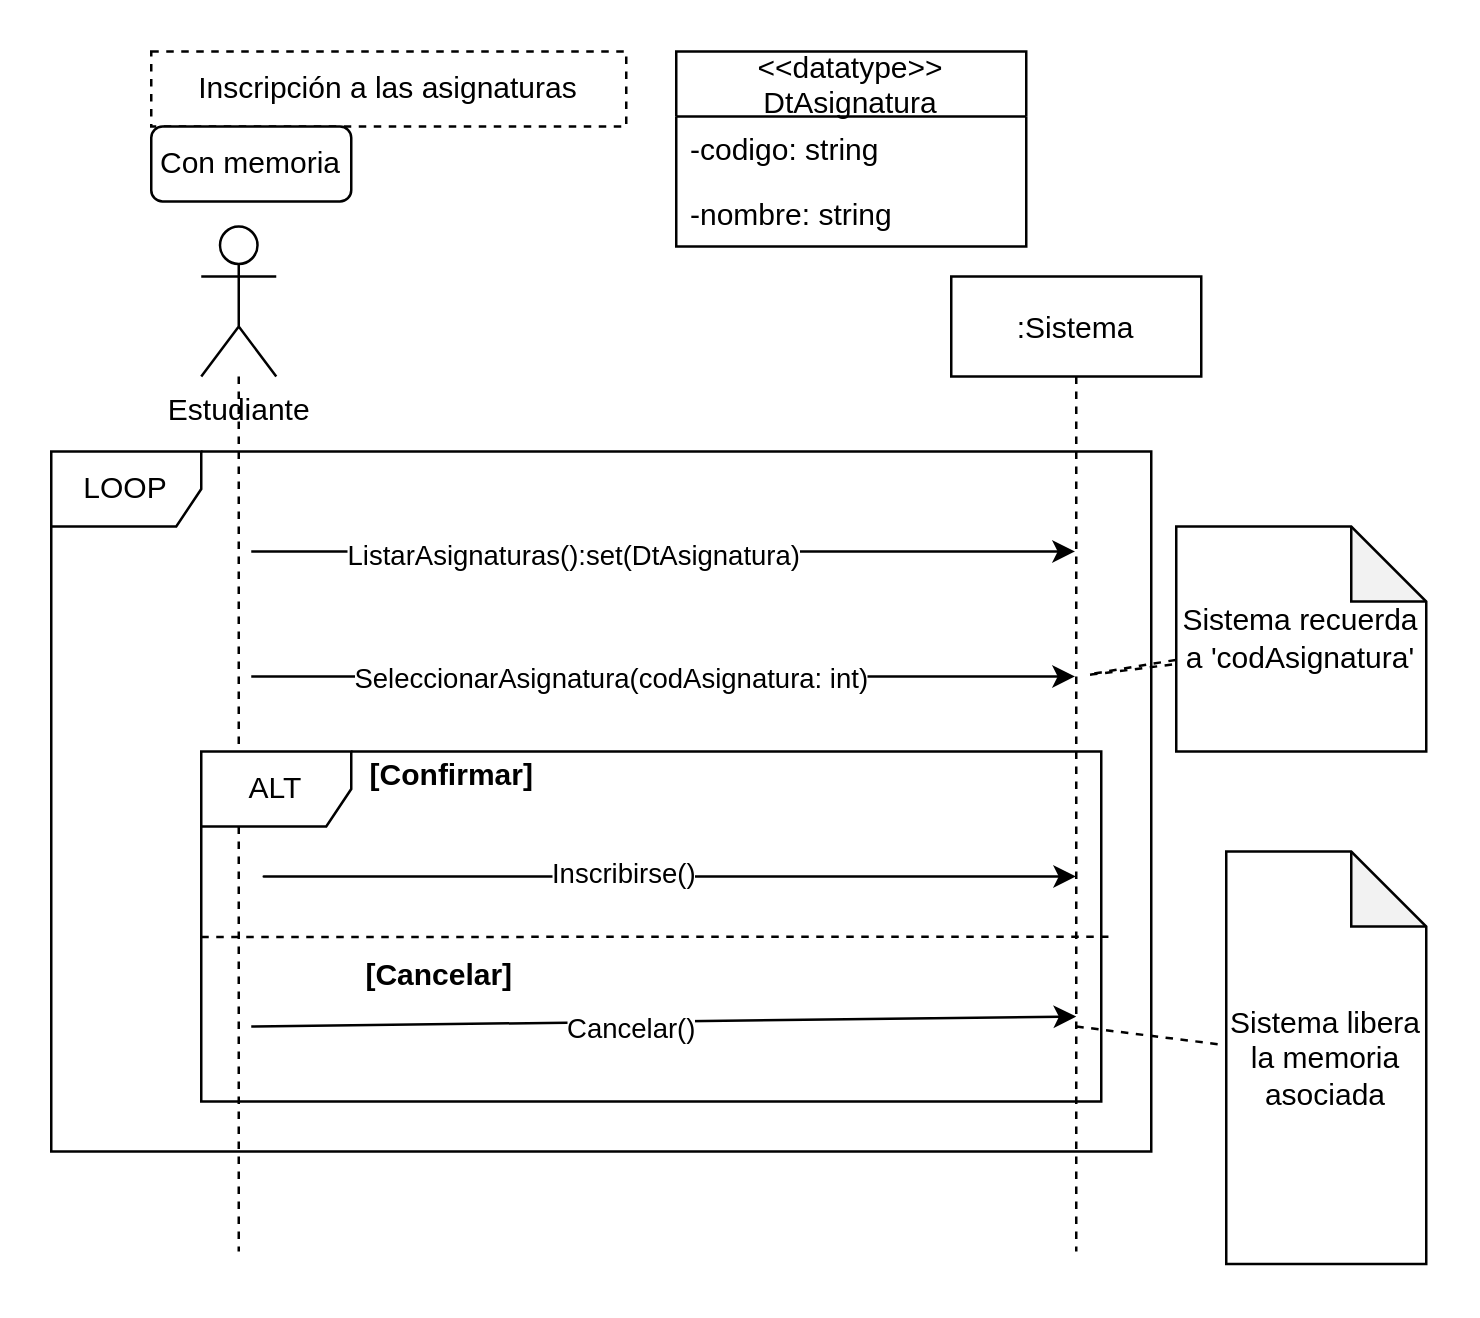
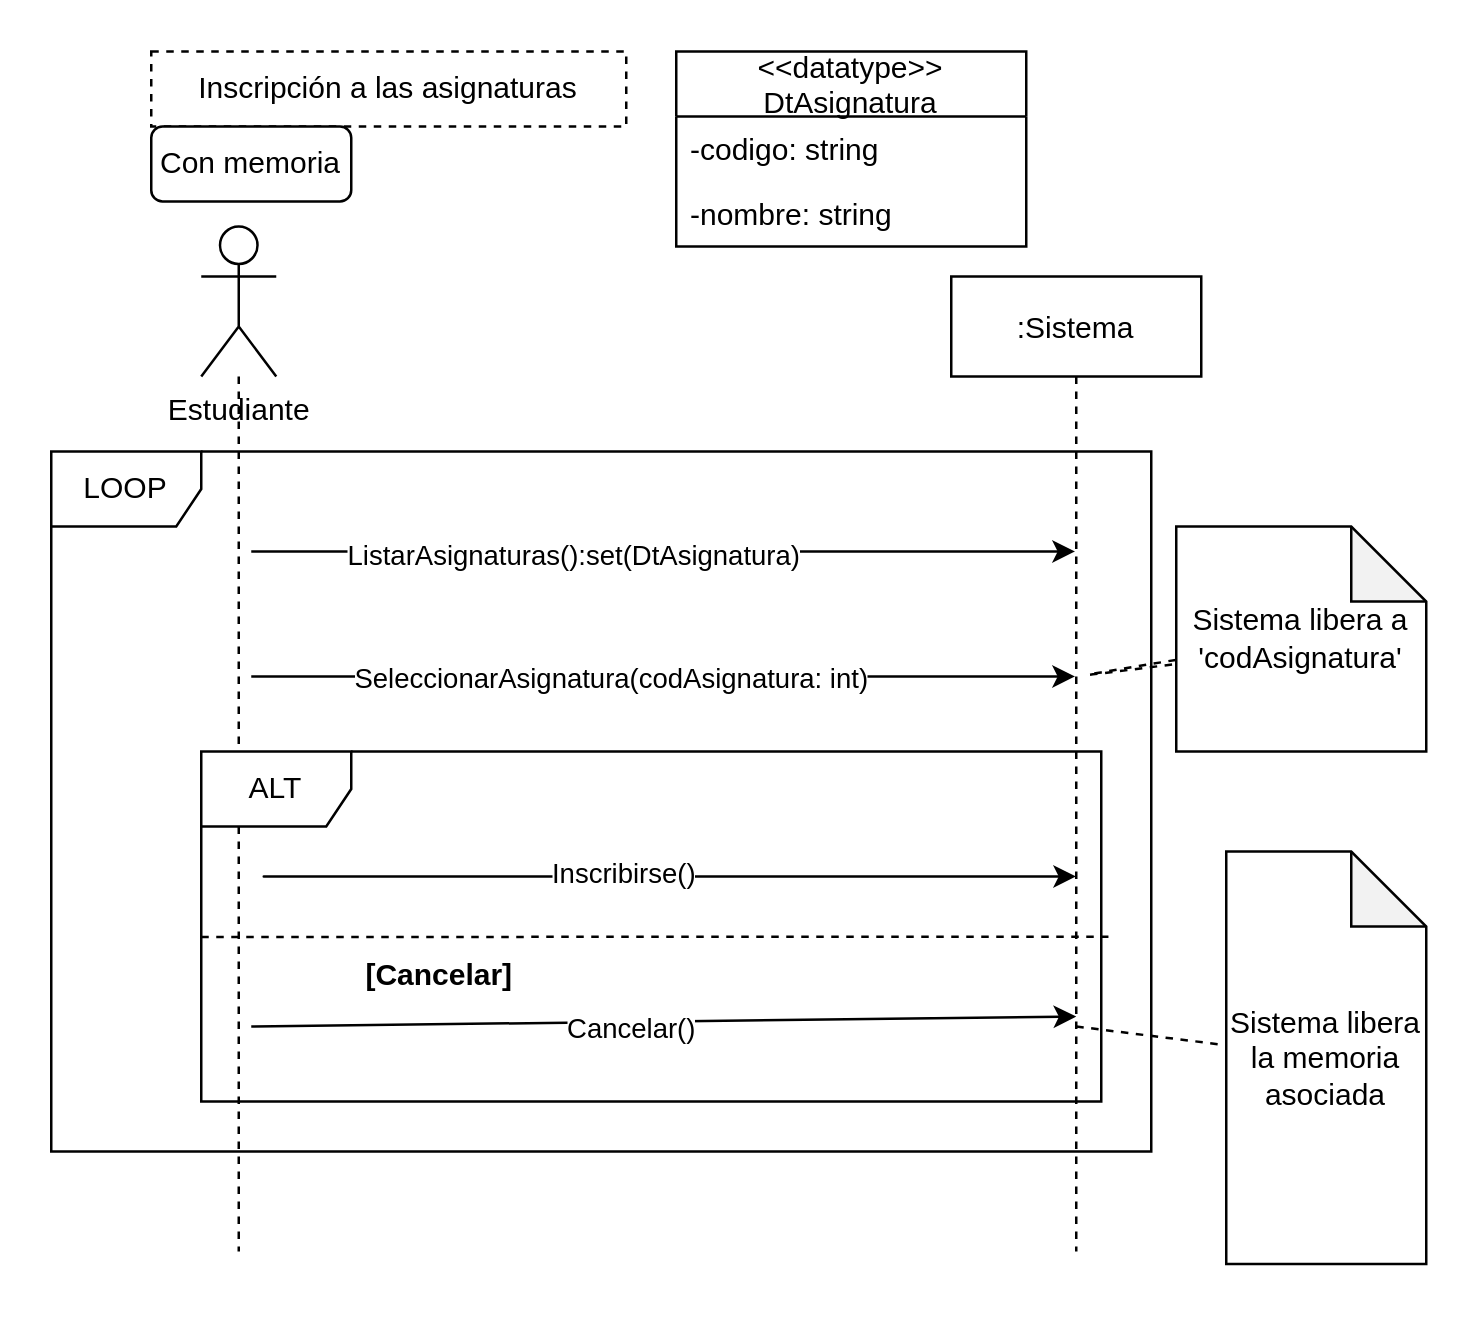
  <mxCell id="0" />
  <mxCell id="1" parent="0" />
  <mxCell id="2" value="LOOP" style="shape=umlFrame;whiteSpace=wrap;html=1;" parent="1" vertex="1"><mxGeometry x="20" y="180" width="440" height="280" as="geometry" /></mxCell>
  <mxCell id="3" value=":Sistema" style="shape=umlLifeline;perimeter=lifelinePerimeter;container=1;collapsible=0;recursiveResize=0;rounded=0;shadow=0;strokeWidth=1;" parent="1" vertex="1"><mxGeometry x="380" y="110" width="100" height="390" as="geometry" /></mxCell>
  <mxCell id="4" style="edgeStyle=orthogonalEdgeStyle;rounded=0;orthogonalLoop=1;jettySize=auto;html=1;dashed=1;endArrow=none;endFill=0;" parent="1" source="5" edge="1"><mxGeometry relative="1" as="geometry"><mxPoint x="95" y="500" as="targetPoint" /><Array as="points"><mxPoint x="95" y="280" /><mxPoint x="95" y="280" /></Array></mxGeometry></mxCell>
  <mxCell id="5" value="Estudiante" style="shape=umlActor;verticalLabelPosition=bottom;verticalAlign=top;html=1;outlineConnect=0;" parent="1" vertex="1"><mxGeometry x="80" y="90" width="30" height="60" as="geometry" /></mxCell>
  <mxCell id="6" value="" style="endArrow=classic;html=1;" parent="1" edge="1"><mxGeometry width="50" height="50" relative="1" as="geometry"><mxPoint x="100" y="220" as="sourcePoint" /><mxPoint x="429.5" y="220" as="targetPoint" /></mxGeometry></mxCell>
  <mxCell id="7" value="ListarAsignaturas():set(DtAsignatura)" style="edgeLabel;html=1;align=center;verticalAlign=middle;resizable=0;points=[];" parent="6" vertex="1" connectable="0"><mxGeometry x="-0.223" y="-1" relative="1" as="geometry"><mxPoint as="offset" /></mxGeometry></mxCell>
  <mxCell id="8" value="Inscripción a las asignaturas" style="rounded=0;whiteSpace=wrap;html=1;dashed=1;" parent="1" vertex="1"><mxGeometry x="60" y="20" width="190" height="30" as="geometry" /></mxCell>
  <mxCell id="9" value="Con memoria" style="whiteSpace=wrap;html=1;rounded=1;" parent="1" vertex="1"><mxGeometry x="60" y="50" width="80" height="30" as="geometry" /></mxCell>
  <mxCell id="10" value="" style="endArrow=classic;html=1;" parent="1" target="3" edge="1"><mxGeometry width="50" height="50" relative="1" as="geometry"><mxPoint x="100" y="270" as="sourcePoint" /><mxPoint x="400" y="160" as="targetPoint" /></mxGeometry></mxCell>
  <mxCell id="11" value="SeleccionarAsignatura(codAsignatura: int)" style="edgeLabel;html=1;align=center;verticalAlign=middle;resizable=0;points=[];" parent="10" vertex="1" connectable="0"><mxGeometry x="-0.132" relative="1" as="geometry"><mxPoint as="offset" /></mxGeometry></mxCell>
  <mxCell id="12" value="ALT" style="shape=umlFrame;whiteSpace=wrap;html=1;" parent="1" vertex="1"><mxGeometry x="80" y="300" width="360" height="140" as="geometry" /></mxCell>
  <mxCell id="13" value="" style="endArrow=none;dashed=1;html=1;exitX=0;exitY=0.53;exitDx=0;exitDy=0;exitPerimeter=0;entryX=1.008;entryY=0.529;entryDx=0;entryDy=0;entryPerimeter=0;" parent="1" source="12" target="12" edge="1"><mxGeometry width="50" height="50" relative="1" as="geometry"><mxPoint x="350" y="350" as="sourcePoint" /><mxPoint x="442" y="377" as="targetPoint" /></mxGeometry></mxCell>
- <mxCell id="14" value="&lt;b&gt;[Confirmar]&lt;/b&gt;" style="text;html=1;align=center;verticalAlign=middle;resizable=0;points=[];autosize=1;strokeColor=none;" parent="1" vertex="1"><mxGeometry x="140" y="300" width="80" height="20" as="geometry" /></mxCell>
  <mxCell id="15" value="" style="endArrow=classic;html=1;entryX=0.972;entryY=0.357;entryDx=0;entryDy=0;entryPerimeter=0;" parent="1" target="12" edge="1"><mxGeometry width="50" height="50" relative="1" as="geometry"><mxPoint x="370" y="350" as="sourcePoint" /><mxPoint x="400" y="300" as="targetPoint" /><Array as="points"><mxPoint x="100" y="350" /></Array></mxGeometry></mxCell>
  <mxCell id="16" value="Inscribirse()" style="edgeLabel;html=1;align=center;verticalAlign=middle;resizable=0;points=[];" parent="15" vertex="1" connectable="0"><mxGeometry x="0.397" y="1" relative="1" as="geometry"><mxPoint as="offset" /></mxGeometry></mxCell>
  <mxCell id="17" value="&lt;b&gt;[Cancelar]&lt;/b&gt;" style="text;html=1;align=center;verticalAlign=middle;resizable=0;points=[];autosize=1;strokeColor=none;" parent="1" vertex="1"><mxGeometry x="140" y="380" width="70" height="20" as="geometry" /></mxCell>
  <mxCell id="18" value="" style="endArrow=classic;html=1;" parent="1" edge="1"><mxGeometry width="50" height="50" relative="1" as="geometry"><mxPoint x="100" y="410" as="sourcePoint" /><mxPoint x="430" y="406" as="targetPoint" /><Array as="points"><mxPoint x="100" y="410" /></Array></mxGeometry></mxCell>
  <mxCell id="19" value="Cancelar()" style="edgeLabel;html=1;align=center;verticalAlign=middle;resizable=0;points=[];" parent="18" vertex="1" connectable="0"><mxGeometry x="-0.085" y="-2" relative="1" as="geometry"><mxPoint as="offset" /></mxGeometry></mxCell>
  <mxCell id="20" value="" style="endArrow=none;dashed=1;html=1;" parent="1" target="21" edge="1"><mxGeometry width="50" height="50" relative="1" as="geometry"><mxPoint x="510" y="260" as="sourcePoint" /><mxPoint x="510" y="260" as="targetPoint" /><Array as="points"><mxPoint x="510" y="260" /><mxPoint x="430" y="270" /></Array></mxGeometry></mxCell>
- <mxCell id="21" value="Sistema recuerda a 'codAsignatura'" style="shape=note;whiteSpace=wrap;html=1;backgroundOutline=1;darkOpacity=0.05;" parent="1" vertex="1"><mxGeometry x="470" y="210" width="100" height="90" as="geometry" /></mxCell>
+ <mxCell id="21" value="Sistema libera a 'codAsignatura'" style="shape=note;whiteSpace=wrap;html=1;backgroundOutline=1;darkOpacity=0.05;" parent="1" vertex="1"><mxGeometry x="470" y="210" width="100" height="90" as="geometry" /></mxCell>
  <mxCell id="22" value="" style="endArrow=none;dashed=1;html=1;" parent="1" target="23" edge="1"><mxGeometry width="50" height="50" relative="1" as="geometry"><mxPoint x="430" y="410" as="sourcePoint" /><mxPoint x="490" y="390" as="targetPoint" /></mxGeometry></mxCell>
  <mxCell id="23" value="Sistema libera la memoria asociada" style="shape=note;whiteSpace=wrap;html=1;backgroundOutline=1;darkOpacity=0.05;" parent="1" vertex="1"><mxGeometry x="490" y="340" width="80" height="165" as="geometry" /></mxCell>
  <mxCell id="24" value="&lt;&lt;datatype&gt;&gt;&#10;DtAsignatura" style="swimlane;fontStyle=0;childLayout=stackLayout;horizontal=1;startSize=26;fillColor=none;horizontalStack=0;resizeParent=1;resizeParentMax=0;resizeLast=0;collapsible=1;marginBottom=0;" parent="1" vertex="1"><mxGeometry x="270" y="20" width="140" height="78" as="geometry" /></mxCell>
  <mxCell id="25" value="-codigo: string" style="text;strokeColor=none;fillColor=none;align=left;verticalAlign=top;spacingLeft=4;spacingRight=4;overflow=hidden;rotatable=0;points=[[0,0.5],[1,0.5]];portConstraint=eastwest;" parent="24" vertex="1"><mxGeometry y="26" width="140" height="26" as="geometry" /></mxCell>
  <mxCell id="26" value="-nombre: string" style="text;strokeColor=none;fillColor=none;align=left;verticalAlign=top;spacingLeft=4;spacingRight=4;overflow=hidden;rotatable=0;points=[[0,0.5],[1,0.5]];portConstraint=eastwest;" parent="24" vertex="1"><mxGeometry y="52" width="140" height="26" as="geometry" /></mxCell>
